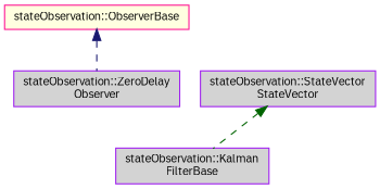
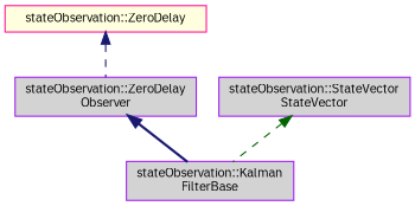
  digraph {
    fontname="IBM Plex Sans"
    node [color=purple fillcolor=lightgrey fontname="IBM Plex Sans" fontsize=10 shape=record style=filled]
    edge [color=midnightblue dir=back fontname="IBM Plex Sans" fontsize=10 labelfontname=Helvetica labelfontsize=10 style=dashed]
    n1 [height=0.2 label="stateObservation::Kalman\lFilterBase" width=0.4]
    n2 [height=0.2 label="stateObservation::ZeroDelay\lObserver" width=0.4]
-   n3 [color=deeppink fillcolor=lightyellow height=0.2 label="stateObservation::ObserverBase" width=0.4]
+   n3 [color=deeppink fillcolor=lightyellow height=0.2 label="stateObservation::ZeroDelay" width=0.4]
    n4 [height=0.2 label="stateObservation::StateVector\lStateVector" width=0.4]
+   n2 -> n1 [style=bold]
    n3 -> n2
    n4 -> n1 [color=darkgreen]
  }
